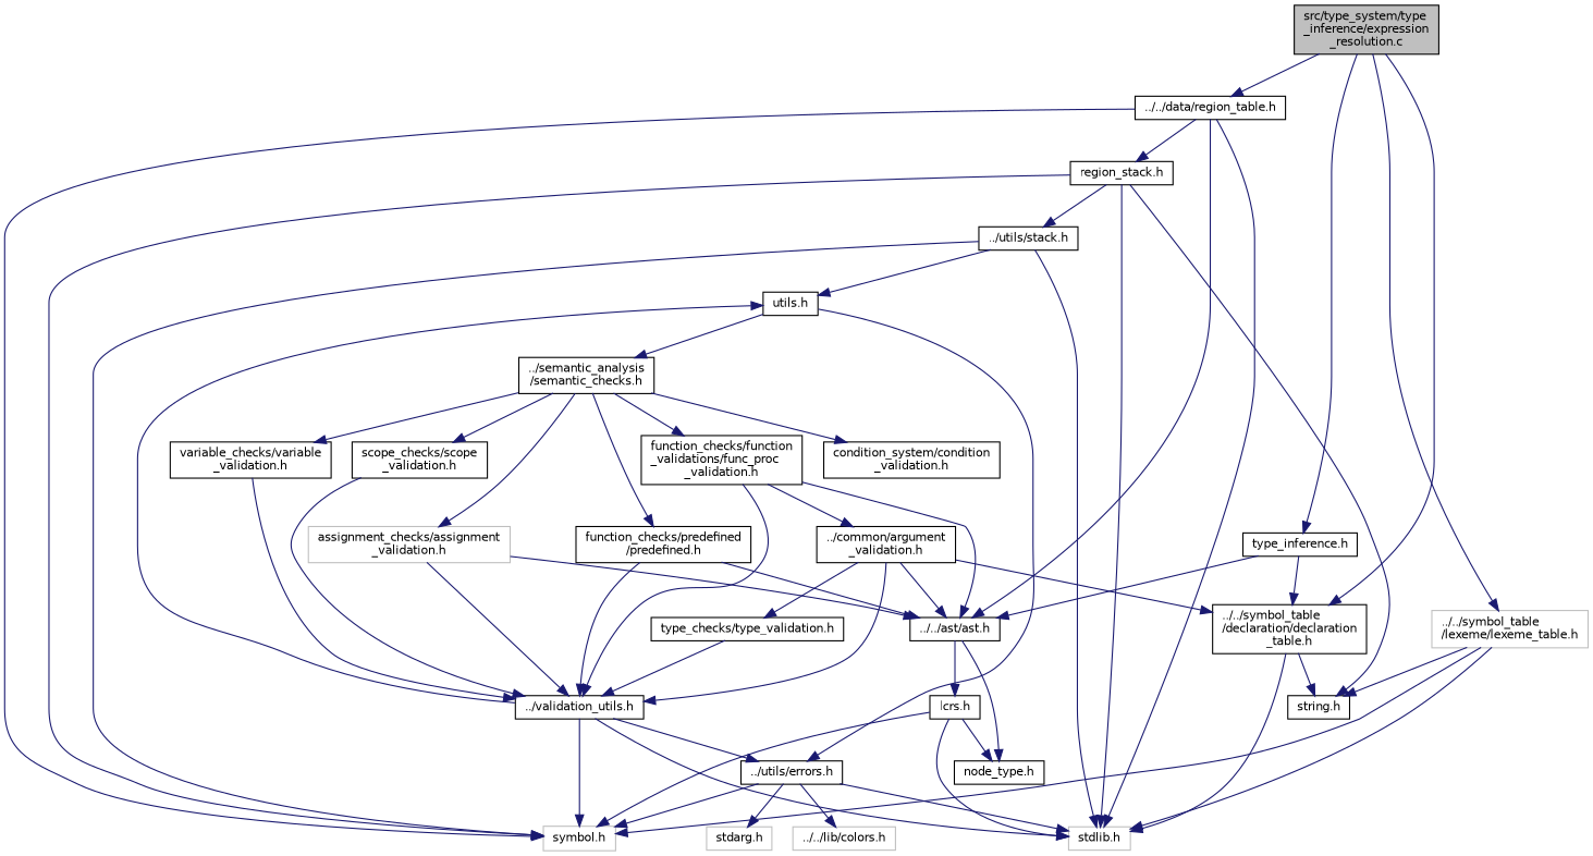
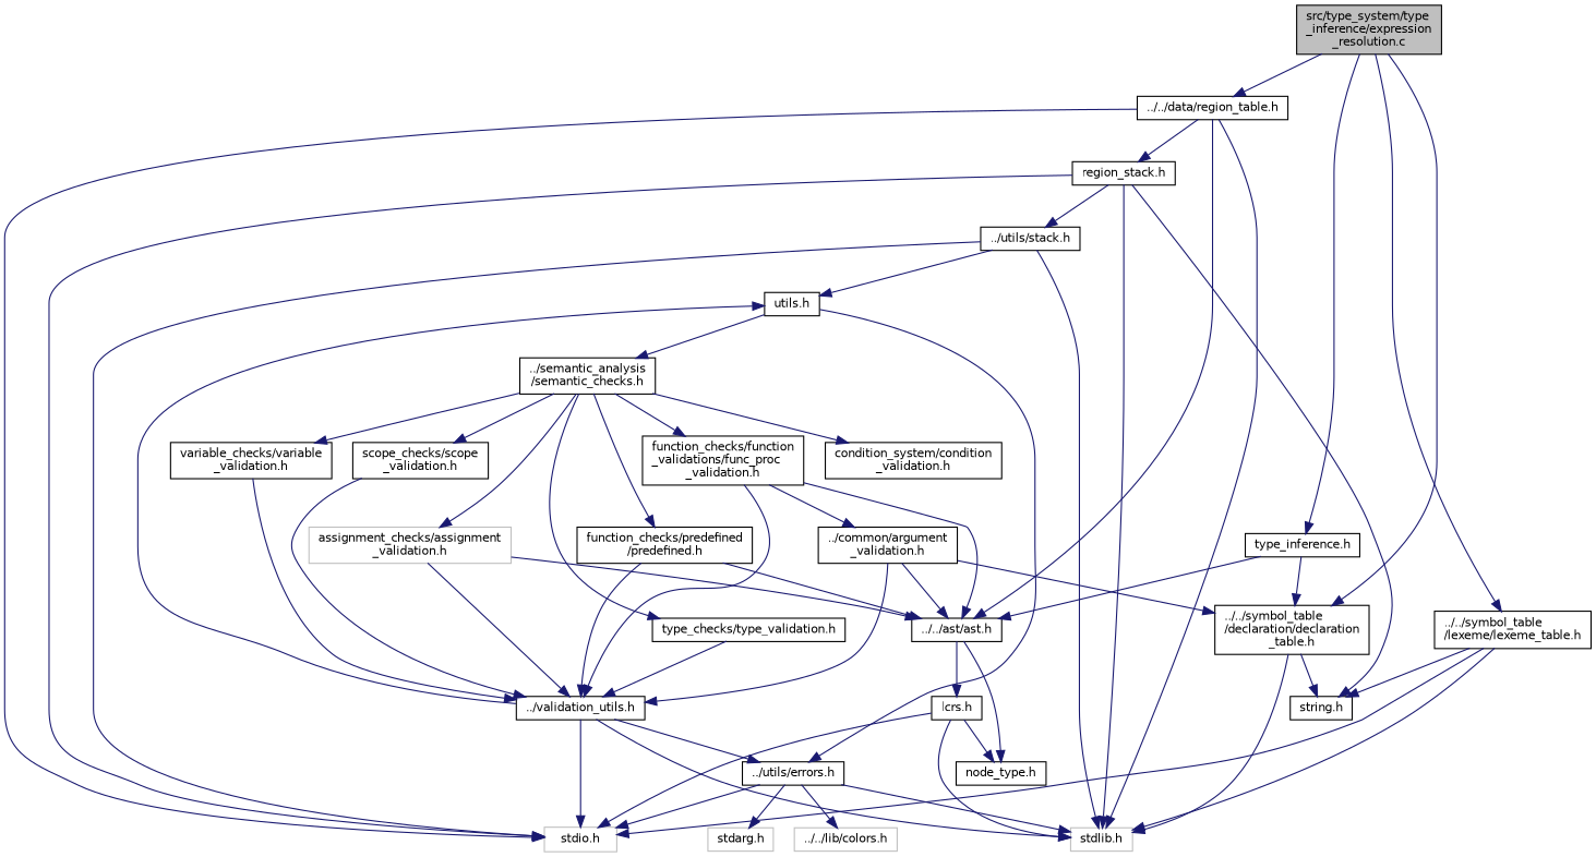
  digraph {
    node [color=black fillcolor=white fontname=Helvetica fontsize=10 shape=record style=filled]
    edge [color=midnightblue fontname=Helvetica fontsize=10 labelfontname=Helvetica labelfontsize=10 style=solid]
    n1 [fillcolor=grey75 fontcolor=black height=0.2 label="src/type_system/type\l_inference/expression\l_resolution.c" width=0.4]
    n2 [height=0.2 label="../../symbol_table\l/declaration/declaration\l_table.h" width=0.4]
-   n3 [color=grey75 height=0.2 label="../../symbol_table\l/lexeme/lexeme_table.h" width=0.4]
+   n3 [height=0.2 label="../../symbol_table\l/lexeme/lexeme_table.h" width=0.4]
    n4 [height=0.2 label="../../data/region_table.h" width=0.4]
    n5 [height=0.2 label="type_inference.h" width=0.4]
    n6 [color=grey75 height=0.2 label="stdlib.h" width=0.4]
    n7 [height=0.2 label="string.h" width=0.4]
-   n8 [color=grey75 height=0.2 label="symbol.h" width=0.4]
+   n8 [color=grey75 height=0.2 label="stdio.h" width=0.4]
    n9 [height=0.2 label="region_stack.h" width=0.4]
    n10 [height=0.2 label="../../ast/ast.h" width=0.4]
    n11 [height=0.2 label="../utils/stack.h" width=0.4]
    n12 [height=0.2 label="node_type.h" width=0.4]
    n13 [height=0.2 label="lcrs.h" width=0.4]
    n14 [height=0.2 label="utils.h" width=0.4]
    n15 [height=0.2 label="../semantic_analysis\l/semantic_checks.h" width=0.4]
    n16 [height=0.2 label="../utils/errors.h" width=0.4]
    n17 [color=grey75 height=0.2 label="assignment_checks/assignment\l_validation.h" width=0.4]
    n18 [height=0.2 label="condition_system/condition\l_validation.h" width=0.4]
    n19 [height=0.2 label="function_checks/function\l_validations/func_proc\l_validation.h" width=0.4]
    n20 [height=0.2 label="function_checks/predefined\l/predefined.h" width=0.4]
    n21 [height=0.2 label="variable_checks/variable\l_validation.h" width=0.4]
    n22 [height=0.2 label="scope_checks/scope\l_validation.h" width=0.4]
    n23 [height=0.2 label="type_checks/type_validation.h" width=0.4]
    n24 [color=grey75 height=0.2 label="stdarg.h" width=0.4]
    n25 [color=grey75 height=0.2 label="../../lib/colors.h" width=0.4]
    n26 [height=0.2 label="../validation_utils.h" width=0.4]
    n27 [height=0.2 label="../common/argument\l_validation.h" width=0.4]
    n1 -> n2
    n1 -> n3
    n1 -> n4
    n1 -> n5
    n2 -> n6
    n2 -> n7
    n3 -> n6
    n3 -> n7
    n3 -> n8
    n4 -> n6
    n4 -> n8
    n4 -> n9
    n4 -> n10
    n5 -> n2
    n5 -> n10
    n9 -> n6
    n9 -> n7
    n9 -> n8
    n9 -> n11
    n10 -> n12
    n10 -> n13
    n11 -> n6
    n11 -> n8
    n11 -> n14
    n13 -> n6
    n13 -> n8
    n13 -> n12
    n14 -> n15
    n14 -> n16
    n15 -> n17
    n15 -> n18
    n15 -> n19
    n15 -> n20
    n15 -> n21
    n15 -> n22
-   n27 -> n23
+   n15 -> n23
    n16 -> n6
    n16 -> n8
    n16 -> n24
    n16 -> n25
    n17 -> n10
    n17 -> n26
    n19 -> n10
    n19 -> n26
    n19 -> n27
    n20 -> n10
    n20 -> n26
    n21 -> n26
    n22 -> n26
    n23 -> n26
    n26 -> n6
    n26 -> n8
    n26 -> n14
    n26 -> n16
    n27 -> n2
    n27 -> n10
    n27 -> n26
  }
